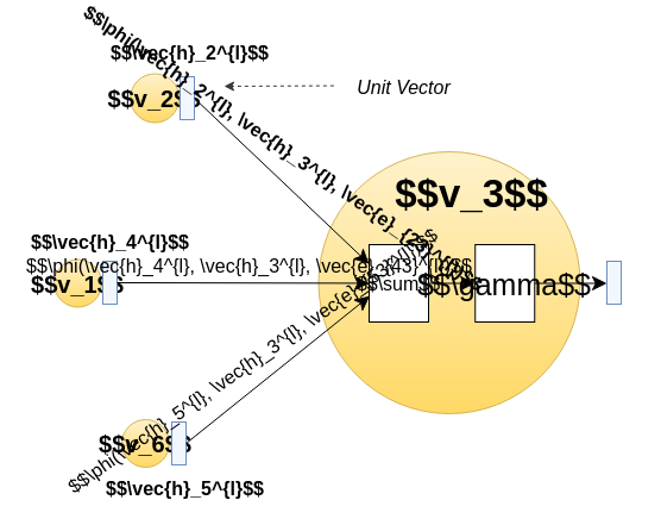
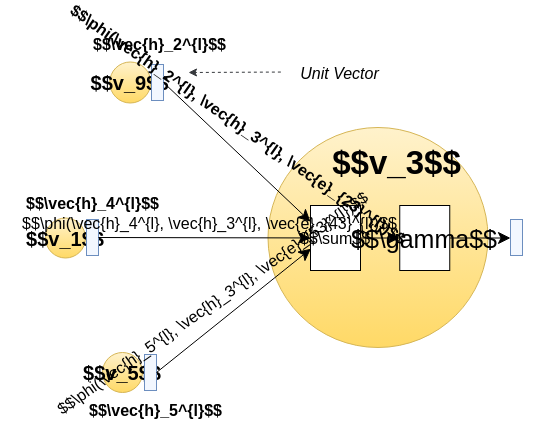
  <mxCell id="0" />
  <mxCell id="1" parent="0" />
  <mxCell id="2" style="edgeStyle=none;rounded=0;orthogonalLoop=1;jettySize=auto;html=1;exitX=1;exitY=0.5;exitDx=0;exitDy=0;entryX=0;entryY=0.5;entryDx=0;entryDy=0;" edge="1" parent="1" source="3"><mxGeometry relative="1" as="geometry"><mxPoint x="325.25" y="193" as="targetPoint" /></mxGeometry></mxCell>
  <mxCell id="3" value="" style="ellipse;whiteSpace=wrap;html=1;aspect=fixed;gradientColor=#ffd966;fillColor=#fff2cc;strokeColor=#d6b656;" vertex="1" parent="1"><mxGeometry x="267.5" y="113" width="220" height="220" as="geometry" /></mxCell>
  <mxCell id="4" value="&lt;font style=&quot;font-size: 20px&quot;&gt;$$v_1$$&lt;/font&gt;" style="ellipse;whiteSpace=wrap;html=1;aspect=fixed;gradientColor=#ffd966;fillColor=#fff2cc;strokeColor=#d6b656;fontSize=20;fontStyle=1;" vertex="1" parent="1"><mxGeometry x="45" y="203.5" width="40" height="40" as="geometry" /></mxCell>
- <mxCell id="5" value="&lt;font style=&quot;font-size: 20px&quot;&gt;&lt;b&gt;$$v_6$$&lt;/b&gt;&lt;/font&gt;" style="ellipse;whiteSpace=wrap;html=1;aspect=fixed;gradientColor=#ffd966;fillColor=#fff2cc;strokeColor=#d6b656;" vertex="1" parent="1"><mxGeometry x="102" y="338" width="40" height="40" as="geometry" /></mxCell>
+ <mxCell id="5" value="&lt;font style=&quot;font-size: 20px&quot;&gt;&lt;b&gt;$$v_5$$&lt;/b&gt;&lt;/font&gt;" style="ellipse;whiteSpace=wrap;html=1;aspect=fixed;gradientColor=#ffd966;fillColor=#fff2cc;strokeColor=#d6b656;" vertex="1" parent="1"><mxGeometry x="102" y="338" width="40" height="40" as="geometry" /></mxCell>
  <mxCell id="6" value="&lt;font size=&quot;1&quot;&gt;&lt;b style=&quot;font-size: 33px&quot;&gt;$$v_3$$&lt;/b&gt;&lt;/font&gt;" style="text;html=1;strokeColor=none;fillColor=none;align=center;verticalAlign=middle;whiteSpace=wrap;rounded=0;" vertex="1" parent="1"><mxGeometry x="375" y="138" width="42.5" height="20" as="geometry" /></mxCell>
  <mxCell id="7" value="$$\sum$$" style="rounded=0;whiteSpace=wrap;html=1;fontSize=16;" vertex="1" parent="1"><mxGeometry x="310" y="191" width="50" height="65" as="geometry" /></mxCell>
  <mxCell id="8" style="edgeStyle=none;rounded=1;orthogonalLoop=1;jettySize=auto;html=1;exitX=1;exitY=0.5;exitDx=0;exitDy=0;entryX=0;entryY=0.5;entryDx=0;entryDy=0;strokeColor=#000000;endSize=10;" edge="1" parent="1" source="9"><mxGeometry relative="1" as="geometry"><mxPoint x="510" y="223.5" as="targetPoint" /></mxGeometry></mxCell>
  <mxCell id="9" value="$$\gamma$$" style="rounded=0;whiteSpace=wrap;html=1;fontSize=25;" vertex="1" parent="1"><mxGeometry x="399.25" y="191" width="50" height="65" as="geometry" /></mxCell>
  <mxCell id="10" value="" style="edgeStyle=none;rounded=1;orthogonalLoop=1;jettySize=auto;html=1;strokeColor=#000000;endSize=10;" edge="1" parent="1" source="7" target="9"><mxGeometry relative="1" as="geometry" /></mxCell>
  <mxCell id="11" value="Unit Vector" style="text;html=1;align=center;verticalAlign=middle;resizable=0;points=[];autosize=1;fontSize=16;fontStyle=2" vertex="1" parent="1"><mxGeometry x="284" y="47.5" width="110" height="23" as="geometry" /></mxCell>
  <mxCell id="12" value="" style="endArrow=classic;html=1;strokeColor=#36393d;fillColor=#ffcccc;fontSize=16;exitX=-0.033;exitY=0.437;exitDx=0;exitDy=0;exitPerimeter=0;dashed=1;" edge="1" parent="1" source="11"><mxGeometry width="50" height="50" relative="1" as="geometry"><mxPoint x="124" y="236" as="sourcePoint" /><mxPoint x="188" y="58" as="targetPoint" /></mxGeometry></mxCell>
  <mxCell id="13" value="" style="group" vertex="1" connectable="0" parent="1"><mxGeometry x="104.25" y="47.5" width="58.75" height="41" as="geometry" /></mxCell>
- <mxCell id="14" value="&lt;font style=&quot;font-size: 20px;&quot;&gt;$$v_2$$&lt;/font&gt;" style="ellipse;whiteSpace=wrap;html=1;aspect=fixed;gradientColor=#ffd966;fillColor=#fff2cc;strokeColor=#d6b656;fontSize=20;fontStyle=1" vertex="1" parent="13"><mxGeometry x="5" width="41" height="41" as="geometry" /></mxCell>
+ <mxCell id="14" value="&lt;font style=&quot;font-size: 20px;&quot;&gt;$$v_9$$&lt;/font&gt;" style="ellipse;whiteSpace=wrap;html=1;aspect=fixed;gradientColor=#ffd966;fillColor=#fff2cc;strokeColor=#d6b656;fontSize=20;fontStyle=1" vertex="1" parent="13"><mxGeometry x="5" width="41" height="41" as="geometry" /></mxCell>
  <mxCell id="15" value="" style="rounded=0;whiteSpace=wrap;html=1;gradientColor=none;fillColor=#F2F7FF;strokeColor=#6c8ebf;fontSize=16;rotation=-90;" vertex="1" parent="13"><mxGeometry x="34.75" y="14.5" width="36" height="12" as="geometry" /></mxCell>
  <mxCell id="16" style="edgeStyle=none;rounded=1;orthogonalLoop=1;jettySize=auto;html=1;entryX=0;entryY=0.25;entryDx=0;entryDy=0;strokeColor=#000000;endSize=10;exitX=0.5;exitY=1;exitDx=0;exitDy=0;" edge="1" parent="1" source="15" target="7"><mxGeometry relative="1" as="geometry"><mxPoint x="180" y="106" as="sourcePoint" /></mxGeometry></mxCell>
  <mxCell id="17" value="&lt;font size=&quot;1&quot;&gt;&lt;b style=&quot;font-size: 16px&quot;&gt;$$\phi(\vec{h}_2^{l}, \vec{h}_3^{l}, \vec{e}_{23}^{l})$$&lt;/b&gt;&lt;/font&gt;" style="edgeLabel;html=1;align=center;verticalAlign=middle;resizable=0;points=[];labelBackgroundColor=none;rotation=35;labelBorderColor=none;" vertex="1" connectable="0" parent="16"><mxGeometry x="-0.172" y="-1" relative="1" as="geometry"><mxPoint x="14.97" y="-17.57" as="offset" /></mxGeometry></mxCell>
  <mxCell id="18" value="" style="rounded=0;whiteSpace=wrap;html=1;gradientColor=none;fillColor=#F2F7FF;strokeColor=#6c8ebf;fontSize=16;rotation=-90;" vertex="1" parent="1"><mxGeometry x="74" y="217" width="36" height="12" as="geometry" /></mxCell>
  <mxCell id="19" style="edgeStyle=none;rounded=1;orthogonalLoop=1;jettySize=auto;html=1;strokeColor=#000000;endSize=10;exitX=0.5;exitY=1;exitDx=0;exitDy=0;" edge="1" parent="1" source="18" target="7"><mxGeometry relative="1" as="geometry" /></mxCell>
  <mxCell id="20" value="&lt;font style=&quot;font-size: 16px&quot;&gt;$$\phi(\vec{h}_4^{l}, \vec{h}_3^{l}, \vec{e}_{43}^{l})$$&lt;/font&gt;" style="edgeLabel;html=1;align=center;verticalAlign=middle;resizable=0;points=[];labelBackgroundColor=none;rotation=0;" vertex="1" connectable="0" parent="19"><mxGeometry x="-0.198" y="1" relative="1" as="geometry"><mxPoint x="25" y="-13.68" as="offset" /></mxGeometry></mxCell>
  <mxCell id="21" value="" style="rounded=0;whiteSpace=wrap;html=1;gradientColor=none;fillColor=#F2F7FF;strokeColor=#6c8ebf;fontSize=16;rotation=-90;" vertex="1" parent="1"><mxGeometry x="132" y="352" width="36" height="12" as="geometry" /></mxCell>
  <mxCell id="22" style="edgeStyle=none;rounded=1;orthogonalLoop=1;jettySize=auto;html=1;entryX=0.009;entryY=0.665;entryDx=0;entryDy=0;entryPerimeter=0;strokeColor=#000000;endSize=10;exitX=0.5;exitY=1;exitDx=0;exitDy=0;" edge="1" parent="1" source="21" target="7"><mxGeometry relative="1" as="geometry"><mxPoint x="161" y="328" as="sourcePoint" /></mxGeometry></mxCell>
  <mxCell id="23" value="&lt;font style=&quot;font-size: 16px&quot;&gt;$$\phi(\vec{h}_5^{l}, \vec{h}_3^{l}, \vec{e}_{53}^{l})$$&lt;/font&gt;" style="edgeLabel;html=1;align=center;verticalAlign=middle;resizable=0;points=[];labelBackgroundColor=none;rotation=-35;" vertex="1" connectable="0" parent="22"><mxGeometry x="-0.175" y="-1" relative="1" as="geometry"><mxPoint x="-9.61" y="-18.5" as="offset" /></mxGeometry></mxCell>
  <mxCell id="24" value="" style="rounded=0;whiteSpace=wrap;html=1;gradientColor=none;fillColor=#F2F7FF;strokeColor=#6c8ebf;fontSize=16;rotation=-90;" vertex="1" parent="1"><mxGeometry x="498" y="217" width="36" height="12" as="geometry" /></mxCell>
  <mxCell id="25" value="&lt;b style=&quot;font-size: 16px&quot;&gt;$$\vec{h}_2^{l}$$&lt;/b&gt;" style="text;html=1;align=center;verticalAlign=middle;resizable=0;points=[];autosize=1;" vertex="1" parent="1"><mxGeometry x="87" y="20" width="143" height="19" as="geometry" /></mxCell>
  <mxCell id="26" value="&lt;b style=&quot;font-size: 16px&quot;&gt;$$\vec{h}_4^{l}$$&lt;/b&gt;" style="text;html=1;align=center;verticalAlign=middle;resizable=0;points=[];autosize=1;" vertex="1" parent="1"><mxGeometry x="20" y="179" width="143" height="19" as="geometry" /></mxCell>
  <mxCell id="27" value="&lt;b style=&quot;font-size: 16px&quot;&gt;$$\vec{h}_5^{l}$$&lt;/b&gt;" style="text;html=1;align=center;verticalAlign=middle;resizable=0;points=[];autosize=1;" vertex="1" parent="1"><mxGeometry x="83" y="386" width="143" height="19" as="geometry" /></mxCell>
